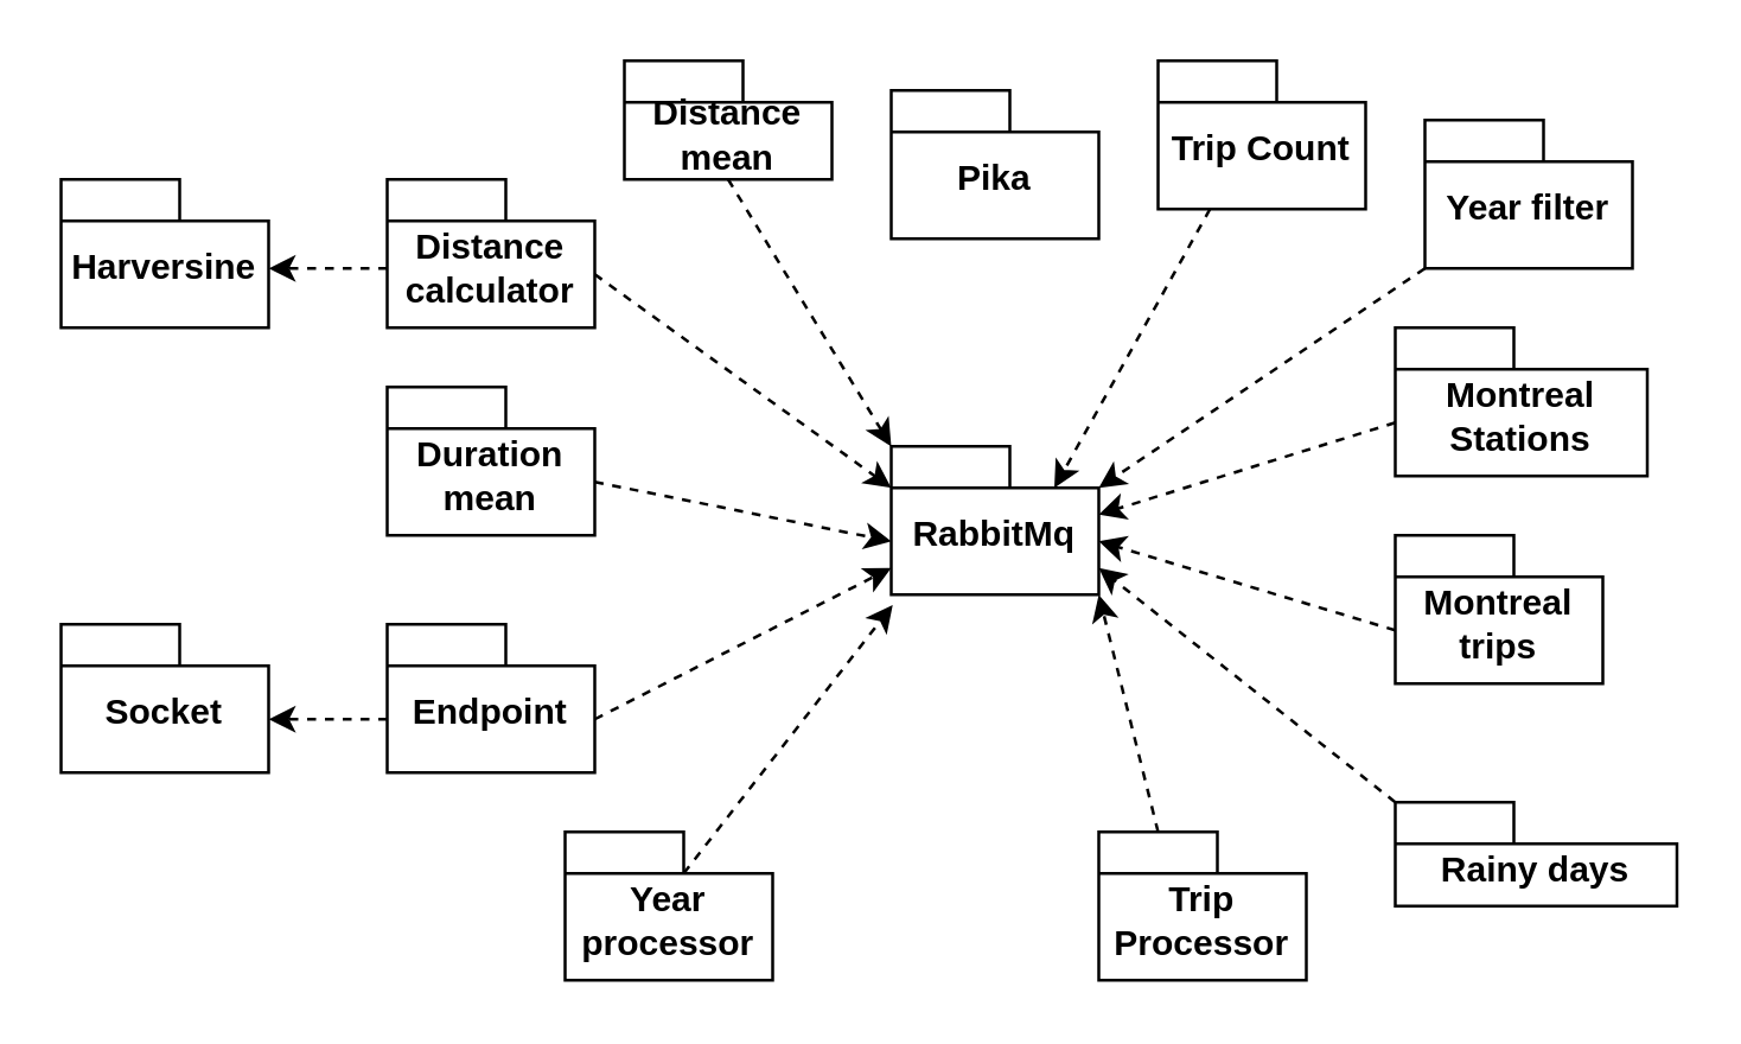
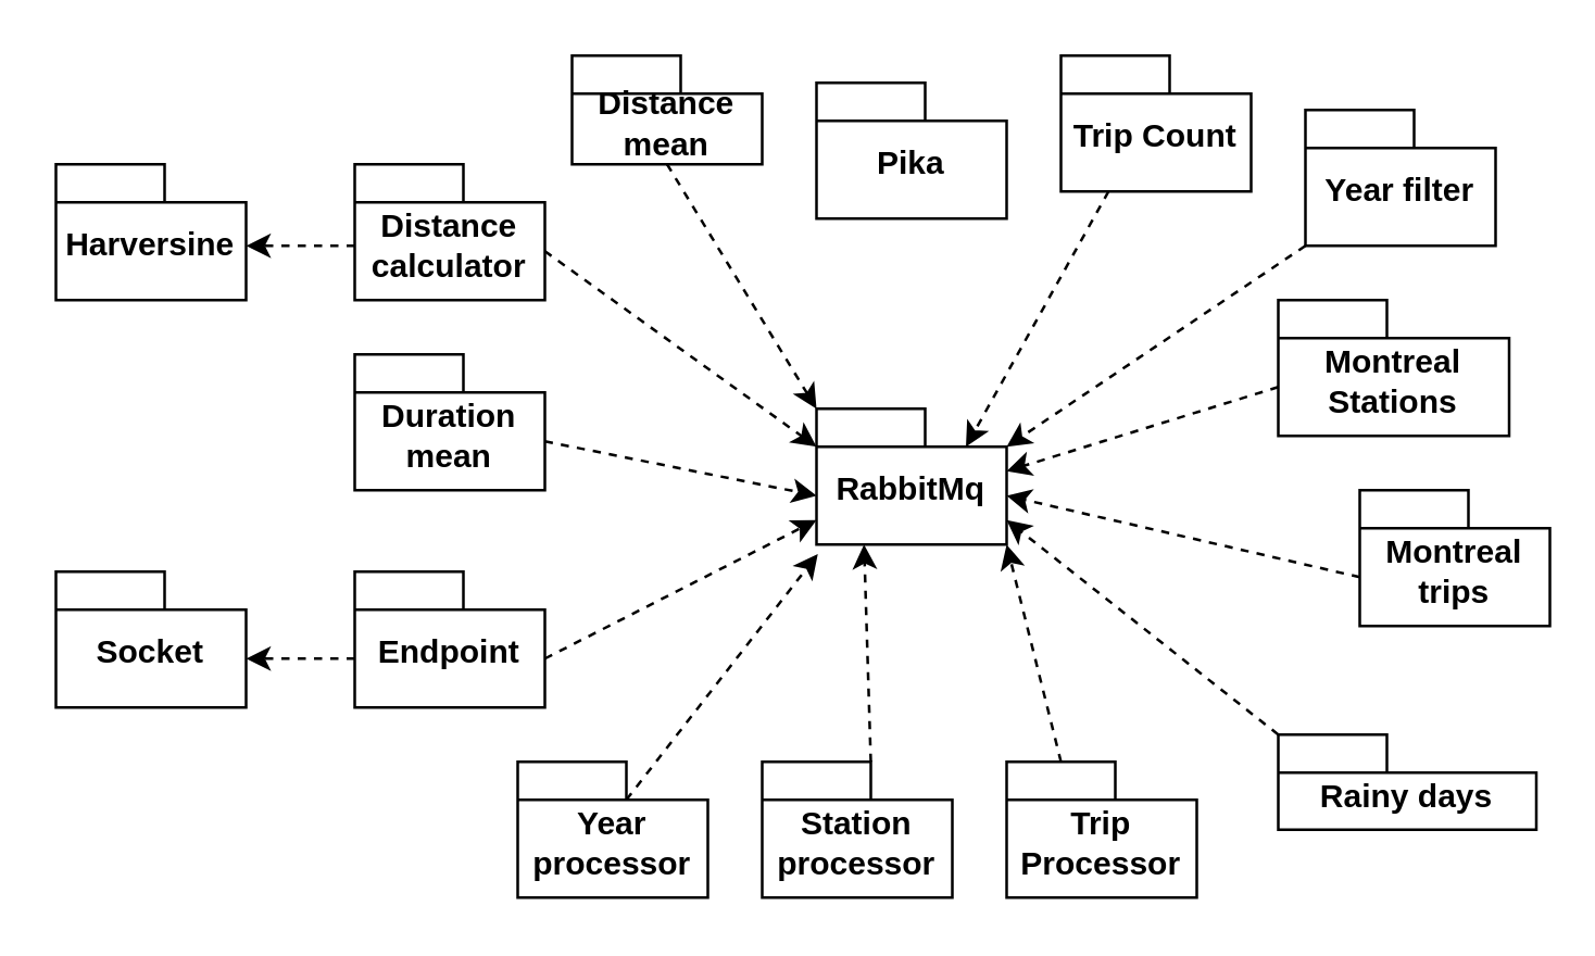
  <mxCell id="0" />
  <mxCell id="1" parent="0" />
  <mxCell id="2" value="Endpoint" style="shape=folder;fontStyle=1;spacingTop=10;tabWidth=40;tabHeight=14;tabPosition=left;html=1;whiteSpace=wrap;" vertex="1" parent="1"><mxGeometry x="130" y="210" width="70" height="50" as="geometry" /></mxCell>
  <mxCell id="3" value="RabbitMq" style="shape=folder;fontStyle=1;spacingTop=10;tabWidth=40;tabHeight=14;tabPosition=left;html=1;whiteSpace=wrap;" vertex="1" parent="1"><mxGeometry x="300" y="150" width="70" height="50" as="geometry" /></mxCell>
  <mxCell id="4" value="Year processor" style="shape=folder;fontStyle=1;spacingTop=10;tabWidth=40;tabHeight=14;tabPosition=left;html=1;whiteSpace=wrap;" vertex="1" parent="1"><mxGeometry x="190" y="280" width="70" height="50" as="geometry" /></mxCell>
+ <mxCell id="5" value="&lt;div&gt;Station&lt;/div&gt;&lt;div&gt;processor&lt;br&gt;&lt;/div&gt;" style="shape=folder;fontStyle=1;spacingTop=10;tabWidth=40;tabHeight=14;tabPosition=left;html=1;whiteSpace=wrap;" vertex="1" parent="1"><mxGeometry x="280" y="280" width="70" height="50" as="geometry" /></mxCell>
  <mxCell id="6" value="Socket" style="shape=folder;fontStyle=1;spacingTop=10;tabWidth=40;tabHeight=14;tabPosition=left;html=1;whiteSpace=wrap;" vertex="1" parent="1"><mxGeometry x="20" y="210" width="70" height="50" as="geometry" /></mxCell>
  <mxCell id="7" value="Trip Processor" style="shape=folder;fontStyle=1;spacingTop=10;tabWidth=40;tabHeight=14;tabPosition=left;html=1;whiteSpace=wrap;" vertex="1" parent="1"><mxGeometry x="370" y="280" width="70" height="50" as="geometry" /></mxCell>
  <mxCell id="8" value="Rainy days" style="shape=folder;fontStyle=1;spacingTop=10;tabWidth=40;tabHeight=14;tabPosition=left;html=1;whiteSpace=wrap;" vertex="1" parent="1"><mxGeometry x="470" y="270" width="95" height="35" as="geometry" /></mxCell>
  <mxCell id="9" value="Duration mean" style="shape=folder;fontStyle=1;spacingTop=10;tabWidth=40;tabHeight=14;tabPosition=left;html=1;whiteSpace=wrap;" vertex="1" parent="1"><mxGeometry x="130" y="130" width="70" height="50" as="geometry" /></mxCell>
  <mxCell id="10" value="Distance calculator" style="shape=folder;fontStyle=1;spacingTop=10;tabWidth=40;tabHeight=14;tabPosition=left;html=1;whiteSpace=wrap;" vertex="1" parent="1"><mxGeometry x="130" y="60" width="70" height="50" as="geometry" /></mxCell>
  <mxCell id="11" value="Harversine" style="shape=folder;fontStyle=1;spacingTop=10;tabWidth=40;tabHeight=14;tabPosition=left;html=1;whiteSpace=wrap;" vertex="1" parent="1"><mxGeometry x="20" y="60" width="70" height="50" as="geometry" /></mxCell>
  <mxCell id="12" value="Pika" style="shape=folder;fontStyle=1;spacingTop=10;tabWidth=40;tabHeight=14;tabPosition=left;html=1;whiteSpace=wrap;" vertex="1" parent="1"><mxGeometry x="300" y="30" width="70" height="50" as="geometry" /></mxCell>
  <mxCell id="13" value="Distance mean" style="shape=folder;fontStyle=1;spacingTop=10;tabWidth=40;tabHeight=14;tabPosition=left;html=1;whiteSpace=wrap;" vertex="1" parent="1"><mxGeometry x="210" y="20" width="70" height="40" as="geometry" /></mxCell>
  <mxCell id="14" value="Trip Count" style="shape=folder;fontStyle=1;spacingTop=10;tabWidth=40;tabHeight=14;tabPosition=left;html=1;whiteSpace=wrap;" vertex="1" parent="1"><mxGeometry x="390" y="20" width="70" height="50" as="geometry" /></mxCell>
  <mxCell id="15" value="Year filter" style="shape=folder;fontStyle=1;spacingTop=10;tabWidth=40;tabHeight=14;tabPosition=left;html=1;whiteSpace=wrap;" vertex="1" parent="1"><mxGeometry x="480" y="40" width="70" height="50" as="geometry" /></mxCell>
  <mxCell id="16" value="Montreal Stations" style="shape=folder;fontStyle=1;spacingTop=10;tabWidth=40;tabHeight=14;tabPosition=left;html=1;whiteSpace=wrap;" vertex="1" parent="1"><mxGeometry x="470" y="110" width="85" height="50" as="geometry" /></mxCell>
- <mxCell id="17" value="Montreal trips" style="shape=folder;fontStyle=1;spacingTop=10;tabWidth=40;tabHeight=14;tabPosition=left;html=1;whiteSpace=wrap;" vertex="1" parent="1"><mxGeometry x="470" y="180" width="70" height="50" as="geometry" /></mxCell>
+ <mxCell id="17" value="Montreal trips" style="shape=folder;fontStyle=1;spacingTop=10;tabWidth=40;tabHeight=14;tabPosition=left;html=1;whiteSpace=wrap;" vertex="1" parent="1"><mxGeometry x="500" y="180" width="70" height="50" as="geometry" /></mxCell>
  <mxCell id="18" value="" style="endArrow=classic;html=1;rounded=0;dashed=1;entryX=0;entryY=0;entryDx=70;entryDy=32;entryPerimeter=0;exitX=0;exitY=0;exitDx=0;exitDy=32;exitPerimeter=0;" edge="1" parent="1" source="2" target="6"><mxGeometry width="50" height="50" relative="1" as="geometry"><mxPoint x="130" y="240" as="sourcePoint" /><mxPoint x="93" y="241" as="targetPoint" /></mxGeometry></mxCell>
  <mxCell id="19" value="" style="endArrow=classic;html=1;rounded=0;dashed=1;entryX=0;entryY=0;entryDx=70;entryDy=32;entryPerimeter=0;exitX=0;exitY=0;exitDx=0;exitDy=32;exitPerimeter=0;" edge="1" parent="1"><mxGeometry width="50" height="50" relative="1" as="geometry"><mxPoint x="130" y="90" as="sourcePoint" /><mxPoint x="90" y="90" as="targetPoint" /></mxGeometry></mxCell>
  <mxCell id="20" value="" style="endArrow=classic;html=1;rounded=0;dashed=1;entryX=0;entryY=0;entryDx=0;entryDy=41;entryPerimeter=0;exitX=0;exitY=0;exitDx=70;exitDy=32;exitPerimeter=0;" edge="1" parent="1" source="2" target="3"><mxGeometry width="50" height="50" relative="1" as="geometry"><mxPoint x="150" y="262" as="sourcePoint" /><mxPoint x="110" y="262" as="targetPoint" /></mxGeometry></mxCell>
  <mxCell id="21" value="" style="endArrow=classic;html=1;rounded=0;dashed=1;entryX=0.007;entryY=1.07;entryDx=0;entryDy=0;entryPerimeter=0;exitX=0;exitY=0;exitDx=40;exitDy=14;exitPerimeter=0;" edge="1" parent="1" source="4" target="3"><mxGeometry width="50" height="50" relative="1" as="geometry"><mxPoint x="210" y="252" as="sourcePoint" /><mxPoint x="310" y="201" as="targetPoint" /></mxGeometry></mxCell>
+ <mxCell id="22" value="" style="endArrow=classic;html=1;rounded=0;dashed=1;entryX=0.25;entryY=1;entryDx=0;entryDy=0;entryPerimeter=0;exitX=0;exitY=0;exitDx=40;exitDy=0;exitPerimeter=0;" edge="1" parent="1" source="5" target="3"><mxGeometry width="50" height="50" relative="1" as="geometry"><mxPoint x="240" y="304" as="sourcePoint" /><mxPoint x="310" y="214" as="targetPoint" /></mxGeometry></mxCell>
  <mxCell id="23" value="" style="endArrow=classic;html=1;rounded=0;dashed=1;entryX=0;entryY=0;entryDx=70;entryDy=50;entryPerimeter=0;exitX=0;exitY=0;exitDx=20;exitDy=0;exitPerimeter=0;" edge="1" parent="1" source="7" target="3"><mxGeometry width="50" height="50" relative="1" as="geometry"><mxPoint x="250" y="314" as="sourcePoint" /><mxPoint x="320" y="224" as="targetPoint" /></mxGeometry></mxCell>
  <mxCell id="24" value="" style="endArrow=classic;html=1;rounded=0;dashed=1;entryX=0;entryY=0;entryDx=70;entryDy=41;entryPerimeter=0;exitX=0;exitY=0;exitDx=0;exitDy=0;exitPerimeter=0;" edge="1" parent="1" source="8" target="3"><mxGeometry width="50" height="50" relative="1" as="geometry"><mxPoint x="400" y="290" as="sourcePoint" /><mxPoint x="380" y="210" as="targetPoint" /></mxGeometry></mxCell>
  <mxCell id="25" value="" style="endArrow=classic;html=1;rounded=0;dashed=1;entryX=0;entryY=0;entryDx=70;entryDy=32;entryPerimeter=0;exitX=0;exitY=0;exitDx=0;exitDy=32;exitPerimeter=0;" edge="1" parent="1" source="17" target="3"><mxGeometry width="50" height="50" relative="1" as="geometry"><mxPoint x="480" y="280" as="sourcePoint" /><mxPoint x="380" y="201" as="targetPoint" /></mxGeometry></mxCell>
  <mxCell id="26" value="" style="endArrow=classic;html=1;rounded=0;dashed=1;entryX=0;entryY=0;entryDx=70;entryDy=23;entryPerimeter=0;exitX=0;exitY=0;exitDx=0;exitDy=32;exitPerimeter=0;" edge="1" parent="1" source="16" target="3"><mxGeometry width="50" height="50" relative="1" as="geometry"><mxPoint x="490" y="290" as="sourcePoint" /><mxPoint x="390" y="211" as="targetPoint" /></mxGeometry></mxCell>
  <mxCell id="27" value="" style="endArrow=classic;html=1;rounded=0;dashed=1;entryX=0;entryY=0;entryDx=70;entryDy=14;entryPerimeter=0;exitX=0;exitY=0;exitDx=0;exitDy=50;exitPerimeter=0;" edge="1" parent="1" source="15" target="3"><mxGeometry width="50" height="50" relative="1" as="geometry"><mxPoint x="480" y="152" as="sourcePoint" /><mxPoint x="380" y="183" as="targetPoint" /></mxGeometry></mxCell>
  <mxCell id="28" value="" style="endArrow=classic;html=1;rounded=0;dashed=1;entryX=0;entryY=0;entryDx=55;entryDy=14;entryPerimeter=0;exitX=0.25;exitY=1;exitDx=0;exitDy=0;exitPerimeter=0;" edge="1" parent="1" source="14" target="3"><mxGeometry width="50" height="50" relative="1" as="geometry"><mxPoint x="490" y="100" as="sourcePoint" /><mxPoint x="380" y="174" as="targetPoint" /></mxGeometry></mxCell>
  <mxCell id="29" value="" style="endArrow=classic;html=1;rounded=0;dashed=1;entryX=0;entryY=0;entryDx=0;entryDy=0;entryPerimeter=0;exitX=0.5;exitY=1;exitDx=0;exitDy=0;exitPerimeter=0;" edge="1" parent="1" source="13" target="3"><mxGeometry width="50" height="50" relative="1" as="geometry"><mxPoint x="418" y="80" as="sourcePoint" /><mxPoint x="365" y="174" as="targetPoint" /></mxGeometry></mxCell>
  <mxCell id="30" value="" style="endArrow=classic;html=1;rounded=0;dashed=1;entryX=0;entryY=0;entryDx=0;entryDy=14;entryPerimeter=0;exitX=0;exitY=0;exitDx=70;exitDy=32;exitPerimeter=0;" edge="1" parent="1" source="10" target="3"><mxGeometry width="50" height="50" relative="1" as="geometry"><mxPoint x="255" y="80" as="sourcePoint" /><mxPoint x="310" y="160" as="targetPoint" /></mxGeometry></mxCell>
  <mxCell id="31" value="" style="endArrow=classic;html=1;rounded=0;dashed=1;entryX=0;entryY=0;entryDx=0;entryDy=32;entryPerimeter=0;exitX=0;exitY=0;exitDx=70;exitDy=32;exitPerimeter=0;" edge="1" parent="1" source="9" target="3"><mxGeometry width="50" height="50" relative="1" as="geometry"><mxPoint x="210" y="102" as="sourcePoint" /><mxPoint x="310" y="174" as="targetPoint" /></mxGeometry></mxCell>
